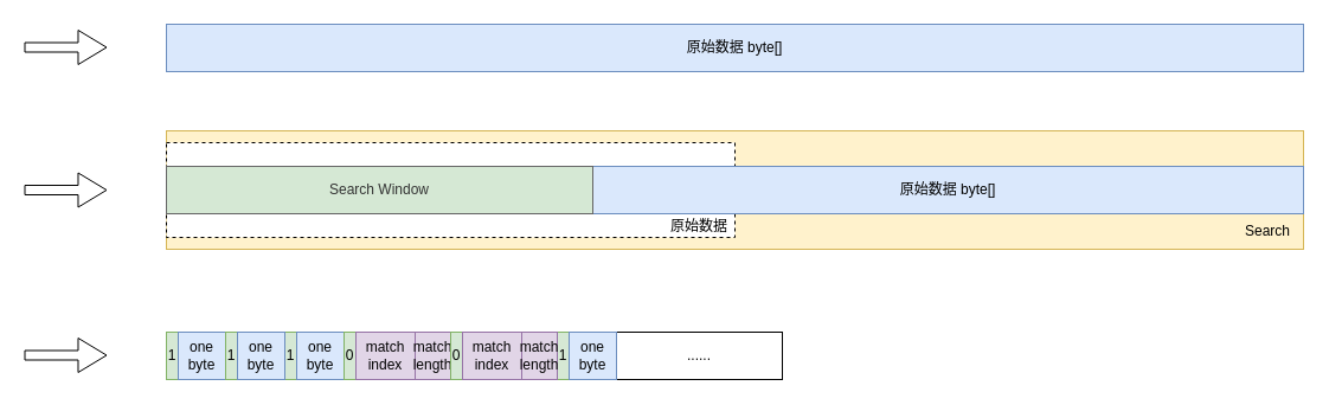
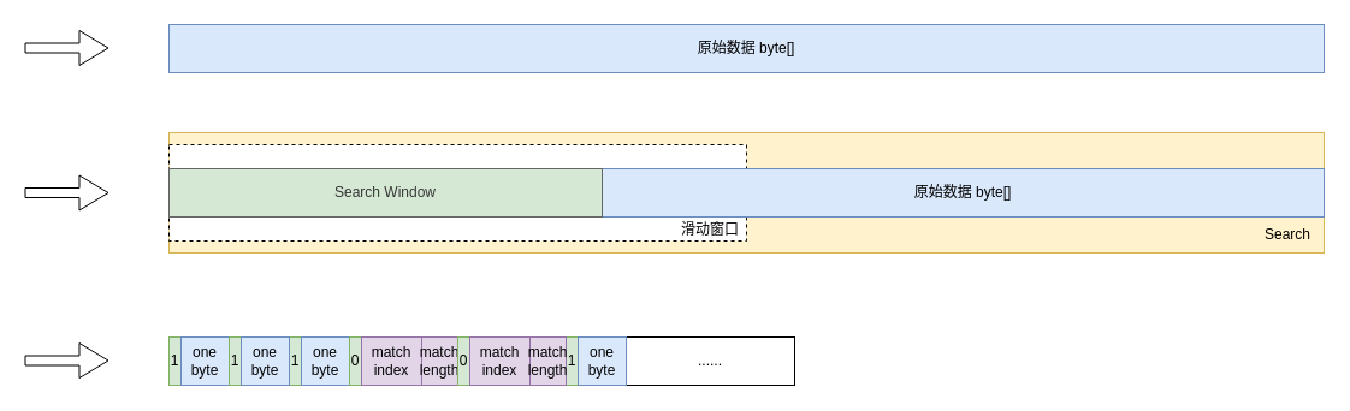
  <mxCell id="0" />
  <mxCell id="1" parent="0" />
  <mxCell id="2" value="" style="rounded=0;whiteSpace=wrap;html=1;fillColor=#fff2cc;strokeColor=#d6b656;" vertex="1" parent="1"><mxGeometry y="110" width="960" height="100" as="geometry" x="140" /></mxCell>
  <mxCell id="3" value="" style="rounded=0;whiteSpace=wrap;html=1;fillColor=default;dashed=1;" vertex="1" parent="1"><mxGeometry y="120" width="480" height="80" as="geometry" x="140" /></mxCell>
  <mxCell id="4" value="原始数据 byte[]" style="rounded=0;whiteSpace=wrap;html=1;fillColor=#dae8fc;strokeColor=#6c8ebf;" vertex="1" parent="1"><mxGeometry y="20" width="960" height="40" as="geometry" x="140" /></mxCell>
  <mxCell id="5" value="原始数据 byte[]" style="rounded=0;whiteSpace=wrap;html=1;fillColor=#dae8fc;strokeColor=#6c8ebf;" vertex="1" parent="1"><mxGeometry x="500" y="140" width="600" height="40" as="geometry" /></mxCell>
  <mxCell id="6" value="Search Window" style="rounded=0;whiteSpace=wrap;html=1;fillColor=#d5e8d4;fontColor=#333333;strokeColor=#666666;" vertex="1" parent="1"><mxGeometry y="140" width="360" height="40" as="geometry" x="140" /></mxCell>
- <mxCell id="7" value="原始数据" style="text;html=1;strokeColor=none;fillColor=none;align=center;verticalAlign=middle;whiteSpace=wrap;rounded=0;" vertex="1" parent="1"><mxGeometry x="560" y="176" width="60" height="30" as="geometry" /></mxCell>
+ <mxCell id="7" value="滑动窗口" style="text;html=1;strokeColor=none;fillColor=none;align=center;verticalAlign=middle;whiteSpace=wrap;rounded=0;" vertex="1" parent="1"><mxGeometry x="560" y="176" width="60" height="30" as="geometry" /></mxCell>
  <mxCell id="8" value="Search" style="text;html=1;strokeColor=none;fillColor=none;align=center;verticalAlign=middle;whiteSpace=wrap;rounded=0;" vertex="1" parent="1"><mxGeometry x="1040" y="180" width="60" height="30" as="geometry" /></mxCell>
  <mxCell id="9" value="" style="group" vertex="1" connectable="0" parent="1"><mxGeometry y="280" width="520" height="40" as="geometry" x="140" /></mxCell>
  <mxCell id="10" value="......" style="rounded=0;whiteSpace=wrap;html=1;" vertex="1" parent="9"><mxGeometry x="380" width="140" height="40" as="geometry" /></mxCell>
  <mxCell id="11" value="" style="group;fillColor=#dae8fc;strokeColor=#6c8ebf;" vertex="1" connectable="0" parent="9"><mxGeometry width="50" height="40" as="geometry" /></mxCell>
  <mxCell id="12" value="1" style="rounded=0;whiteSpace=wrap;html=1;fillColor=#d5e8d4;strokeColor=#82b366;" vertex="1" parent="11"><mxGeometry width="10" height="40" as="geometry" /></mxCell>
  <mxCell id="13" value="one&lt;br&gt;byte" style="rounded=0;whiteSpace=wrap;html=1;fillColor=#dae8fc;strokeColor=#6c8ebf;" vertex="1" parent="11"><mxGeometry x="10" width="40" height="40" as="geometry" /></mxCell>
  <mxCell id="14" value="" style="group;fillColor=#dae8fc;strokeColor=#6c8ebf;container=0;" vertex="1" connectable="0" parent="9"><mxGeometry x="50" width="50" height="40" as="geometry" /></mxCell>
  <mxCell id="15" value="1" style="rounded=0;whiteSpace=wrap;html=1;fillColor=#d5e8d4;strokeColor=#82b366;" vertex="1" parent="9"><mxGeometry x="100" width="10" height="40" as="geometry" /></mxCell>
  <mxCell id="16" value="one&lt;br&gt;byte" style="rounded=0;whiteSpace=wrap;html=1;fillColor=#dae8fc;strokeColor=#6c8ebf;" vertex="1" parent="9"><mxGeometry x="110" width="40" height="40" as="geometry" /></mxCell>
  <mxCell id="17" value="" style="group;fillColor=#dae8fc;strokeColor=#6c8ebf;container=0;" vertex="1" connectable="0" parent="9"><mxGeometry x="330" width="50" height="40" as="geometry" /></mxCell>
  <mxCell id="18" value="1" style="rounded=0;whiteSpace=wrap;html=1;fillColor=#d5e8d4;strokeColor=#82b366;" vertex="1" parent="9"><mxGeometry x="330" width="10" height="40" as="geometry" /></mxCell>
  <mxCell id="19" value="one&lt;br&gt;byte" style="rounded=0;whiteSpace=wrap;html=1;fillColor=#dae8fc;strokeColor=#6c8ebf;" vertex="1" parent="9"><mxGeometry x="340" width="40" height="40" as="geometry" /></mxCell>
  <mxCell id="20" value="1" style="rounded=0;whiteSpace=wrap;html=1;fillColor=#d5e8d4;strokeColor=#82b366;" vertex="1" parent="9"><mxGeometry x="50" width="10" height="40" as="geometry" /></mxCell>
  <mxCell id="21" value="one&lt;br&gt;byte" style="rounded=0;whiteSpace=wrap;html=1;fillColor=#dae8fc;strokeColor=#6c8ebf;" vertex="1" parent="9"><mxGeometry x="60" width="40" height="40" as="geometry" /></mxCell>
  <mxCell id="22" value="0" style="rounded=0;whiteSpace=wrap;html=1;fillColor=#d5e8d4;strokeColor=#82b366;" vertex="1" parent="9"><mxGeometry x="150" width="10" height="40" as="geometry" /></mxCell>
  <mxCell id="23" value="match index" style="rounded=0;whiteSpace=wrap;html=1;fillColor=#e1d5e7;strokeColor=#9673a6;" vertex="1" parent="9"><mxGeometry x="160" width="50" height="40" as="geometry" /></mxCell>
  <mxCell id="24" value="match length" style="rounded=0;whiteSpace=wrap;html=1;fillColor=#e1d5e7;strokeColor=#9673a6;" vertex="1" parent="9"><mxGeometry x="210" width="30" height="40" as="geometry" /></mxCell>
  <mxCell id="25" value="0" style="rounded=0;whiteSpace=wrap;html=1;fillColor=#d5e8d4;strokeColor=#82b366;" vertex="1" parent="9"><mxGeometry x="240" width="10" height="40" as="geometry" /></mxCell>
  <mxCell id="26" value="match index" style="rounded=0;whiteSpace=wrap;html=1;fillColor=#e1d5e7;strokeColor=#9673a6;" vertex="1" parent="9"><mxGeometry x="250" width="50" height="40" as="geometry" /></mxCell>
  <mxCell id="27" value="match length" style="rounded=0;whiteSpace=wrap;html=1;fillColor=#e1d5e7;strokeColor=#9673a6;" vertex="1" parent="9"><mxGeometry x="300" width="30" height="40" as="geometry" /></mxCell>
  <mxCell id="28" value="" style="shape=flexArrow;endArrow=classic;html=1;rounded=0;width=8;endSize=7.67;" edge="1" parent="1"><mxGeometry width="50" height="50" relative="1" as="geometry"><mxPoint x="20" y="39.5" as="sourcePoint" /><mxPoint x="90" y="39.5" as="targetPoint" /></mxGeometry></mxCell>
  <mxCell id="29" value="" style="shape=flexArrow;endArrow=classic;html=1;rounded=0;width=8;endSize=7.67;" edge="1" parent="1"><mxGeometry width="50" height="50" relative="1" as="geometry"><mxPoint x="20" y="160" as="sourcePoint" /><mxPoint x="90" y="160" as="targetPoint" /></mxGeometry></mxCell>
  <mxCell id="30" value="" style="shape=flexArrow;endArrow=classic;html=1;rounded=0;width=8;endSize=7.67;" edge="1" parent="1"><mxGeometry width="50" height="50" relative="1" as="geometry"><mxPoint x="20" y="299.5" as="sourcePoint" /><mxPoint x="90" y="299.5" as="targetPoint" /></mxGeometry></mxCell>
